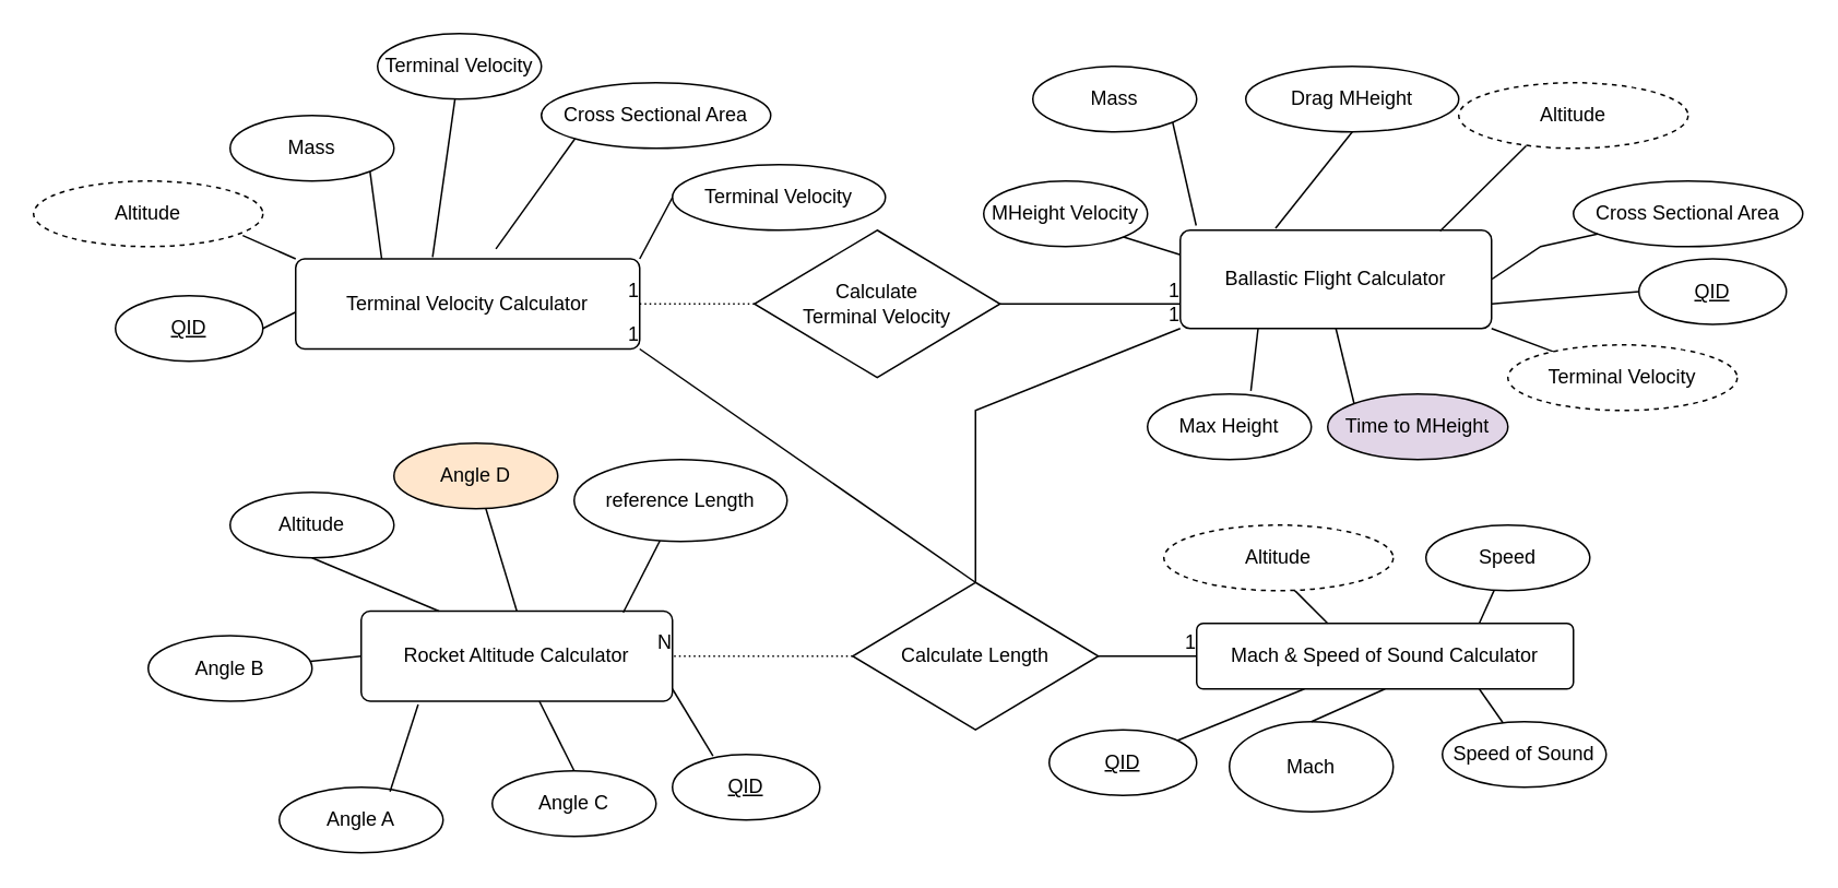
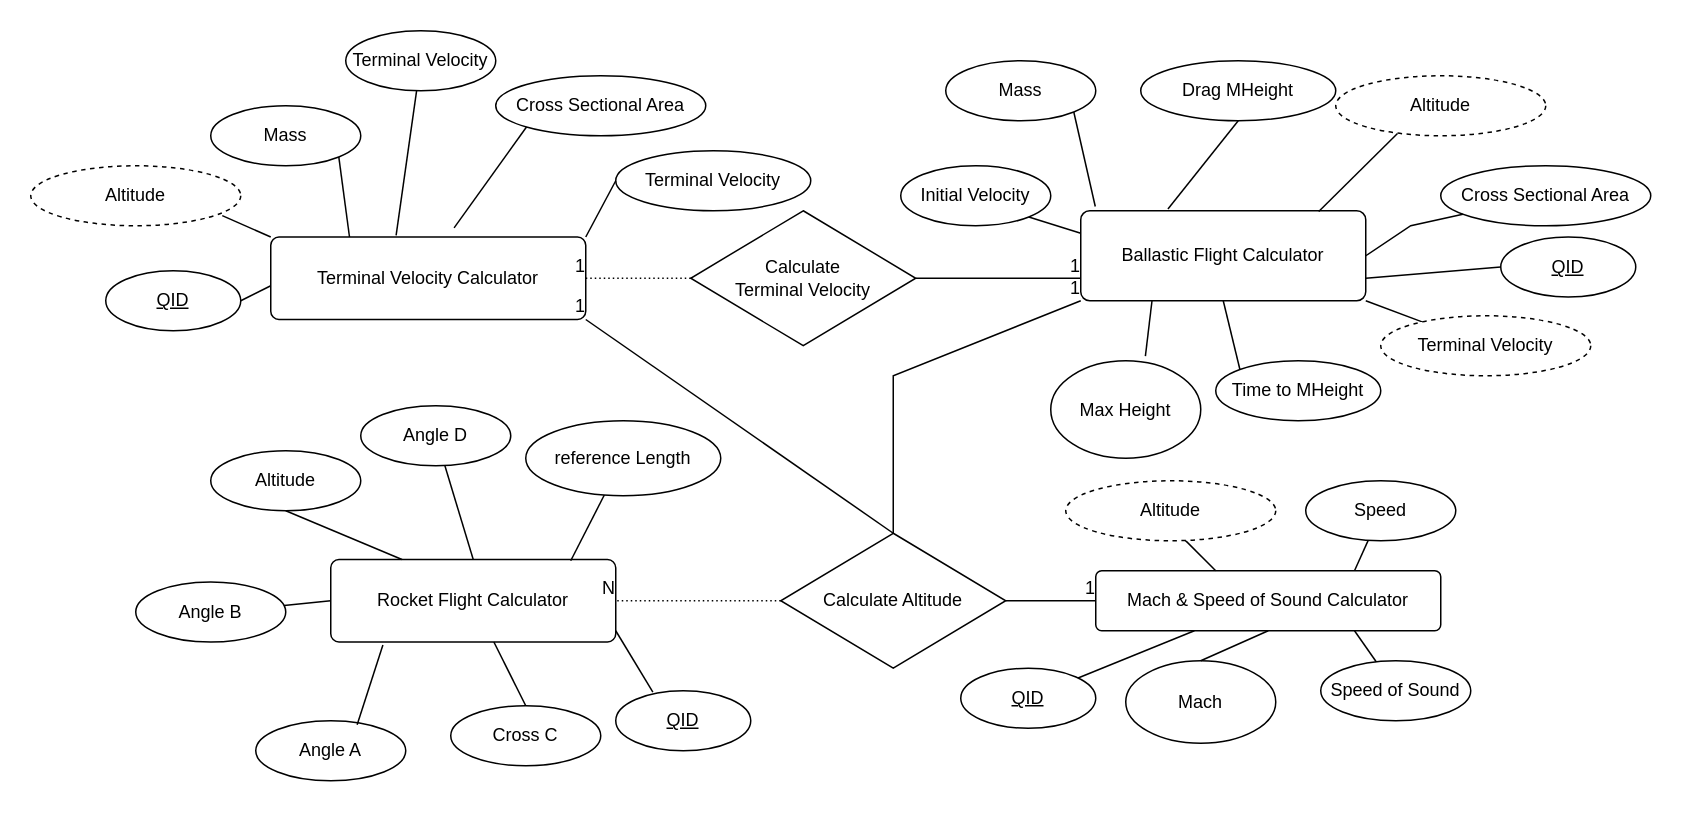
  <mxCell id="0" />
  <mxCell id="1" parent="0" />
  <mxCell id="2" value="Ballastic Flight Calculator" style="rounded=1;arcSize=10;whiteSpace=wrap;html=1;align=center;" vertex="1" parent="1"><mxGeometry x="720" y="140" width="190" height="60" as="geometry" /></mxCell>
  <mxCell id="3" value="Terminal Velocity Calculator" style="rounded=1;arcSize=10;whiteSpace=wrap;html=1;align=center;" vertex="1" parent="1"><mxGeometry x="180" y="157.5" width="210" height="55" as="geometry" /></mxCell>
- <mxCell id="4" value="Rocket Altitude Calculator" style="rounded=1;arcSize=10;whiteSpace=wrap;html=1;align=center;" vertex="1" parent="1"><mxGeometry x="220" y="372.5" width="190" height="55" as="geometry" /></mxCell>
+ <mxCell id="4" value="Rocket Flight Calculator" style="rounded=1;arcSize=10;whiteSpace=wrap;html=1;align=center;" vertex="1" parent="1"><mxGeometry x="220" y="372.5" width="190" height="55" as="geometry" /></mxCell>
  <mxCell id="5" value="Mach &amp;amp; Speed of Sound Calculator" style="rounded=1;arcSize=10;whiteSpace=wrap;html=1;align=center;" vertex="1" parent="1"><mxGeometry x="730" y="380" width="230" height="40" as="geometry" /></mxCell>
- <mxCell id="6" value="Time to MHeight" style="ellipse;whiteSpace=wrap;html=1;align=center;fillColor=#e1d5e7;" vertex="1" parent="1"><mxGeometry x="810" y="240" width="110" height="40" as="geometry" /></mxCell>
- <mxCell id="7" value="Max Height" style="ellipse;whiteSpace=wrap;html=1;align=center;" vertex="1" parent="1"><mxGeometry x="700" y="240" width="100" height="40" as="geometry" /></mxCell>
+ <mxCell id="6" value="Time to MHeight" style="ellipse;whiteSpace=wrap;html=1;align=center;" vertex="1" parent="1"><mxGeometry x="810" y="240" width="110" height="40" as="geometry" /></mxCell>
+ <mxCell id="7" value="Max Height" style="ellipse;whiteSpace=wrap;html=1;align=center;" vertex="1" parent="1"><mxGeometry x="700" y="240" width="100" height="65" as="geometry" /></mxCell>
  <mxCell id="8" value="Drag MHeight" style="ellipse;whiteSpace=wrap;html=1;align=center;" vertex="1" parent="1"><mxGeometry x="760" y="40" width="130" height="40" as="geometry" /></mxCell>
  <mxCell id="9" value="Cross Sectional Area" style="ellipse;whiteSpace=wrap;html=1;align=center;" vertex="1" parent="1"><mxGeometry x="960" y="110" width="140" height="40" as="geometry" /></mxCell>
  <mxCell id="10" value="Mass" style="ellipse;whiteSpace=wrap;html=1;align=center;" vertex="1" parent="1"><mxGeometry x="630" y="40" width="100" height="40" as="geometry" /></mxCell>
- <mxCell id="11" value="MHeight Velocity" style="ellipse;whiteSpace=wrap;html=1;align=center;" vertex="1" parent="1"><mxGeometry x="600" y="110" width="100" height="40" as="geometry" /></mxCell>
+ <mxCell id="11" value="Initial Velocity" style="ellipse;whiteSpace=wrap;html=1;align=center;" vertex="1" parent="1"><mxGeometry x="600" y="110" width="100" height="40" as="geometry" /></mxCell>
  <mxCell id="12" value="" style="endArrow=none;html=1;rounded=0;exitX=1;exitY=0.5;exitDx=0;exitDy=0;" edge="1" parent="1" source="2" target="9"><mxGeometry relative="1" as="geometry"><mxPoint x="980" y="60" as="sourcePoint" /><mxPoint x="1140" y="60" as="targetPoint" /><Array as="points"><mxPoint x="940" y="150" /></Array></mxGeometry></mxCell>
  <mxCell id="13" value="" style="endArrow=none;html=1;rounded=0;exitX=0.835;exitY=0.008;exitDx=0;exitDy=0;exitPerimeter=0;" edge="1" parent="1" source="2"><mxGeometry relative="1" as="geometry"><mxPoint x="1030" y="60" as="sourcePoint" /><mxPoint x="931.16" y="88.526" as="targetPoint" /></mxGeometry></mxCell>
  <mxCell id="14" value="" style="endArrow=none;html=1;rounded=0;entryX=0.5;entryY=1;entryDx=0;entryDy=0;exitX=0.306;exitY=-0.019;exitDx=0;exitDy=0;exitPerimeter=0;" edge="1" parent="1" source="2" target="8"><mxGeometry relative="1" as="geometry"><mxPoint x="990" y="60" as="sourcePoint" /><mxPoint x="1150" y="70" as="targetPoint" /></mxGeometry></mxCell>
  <mxCell id="15" value="" style="endArrow=none;html=1;rounded=0;entryX=1;entryY=1;entryDx=0;entryDy=0;exitX=0.051;exitY=-0.047;exitDx=0;exitDy=0;exitPerimeter=0;" edge="1" parent="1" source="2" target="10"><mxGeometry relative="1" as="geometry"><mxPoint x="1000" y="80" as="sourcePoint" /><mxPoint x="1160" y="80" as="targetPoint" /></mxGeometry></mxCell>
  <mxCell id="16" value="" style="endArrow=none;html=1;rounded=0;entryX=1;entryY=1;entryDx=0;entryDy=0;exitX=0;exitY=0.25;exitDx=0;exitDy=0;" edge="1" parent="1" source="2" target="11"><mxGeometry relative="1" as="geometry"><mxPoint x="720" y="-90" as="sourcePoint" /><mxPoint x="1170" y="90" as="targetPoint" /></mxGeometry></mxCell>
  <mxCell id="17" value="" style="endArrow=none;html=1;rounded=0;entryX=0;entryY=0;entryDx=0;entryDy=0;exitX=0.5;exitY=1;exitDx=0;exitDy=0;" edge="1" parent="1" source="2" target="6"><mxGeometry relative="1" as="geometry"><mxPoint x="1020" y="100" as="sourcePoint" /><mxPoint x="1180" y="100" as="targetPoint" /></mxGeometry></mxCell>
  <mxCell id="18" value="" style="endArrow=none;html=1;rounded=0;exitX=1;exitY=1;exitDx=0;exitDy=0;" edge="1" parent="1" source="2" target="25"><mxGeometry relative="1" as="geometry"><mxPoint x="1030" y="110" as="sourcePoint" /><mxPoint x="1189.236" y="195.797" as="targetPoint" /></mxGeometry></mxCell>
  <mxCell id="19" value="" style="endArrow=none;html=1;rounded=0;exitX=0.25;exitY=1;exitDx=0;exitDy=0;entryX=0.631;entryY=-0.047;entryDx=0;entryDy=0;entryPerimeter=0;" edge="1" parent="1" source="2" target="7"><mxGeometry relative="1" as="geometry"><mxPoint x="1040" y="120" as="sourcePoint" /><mxPoint x="1200" y="120" as="targetPoint" /></mxGeometry></mxCell>
  <mxCell id="20" value="Terminal Velocity" style="ellipse;whiteSpace=wrap;html=1;align=center;" vertex="1" parent="1"><mxGeometry x="230" y="20" width="100" height="40" as="geometry" /></mxCell>
  <mxCell id="21" value="Mass" style="ellipse;whiteSpace=wrap;html=1;align=center;" vertex="1" parent="1"><mxGeometry x="140" y="70" width="100" height="40" as="geometry" /></mxCell>
  <mxCell id="22" value="Cross Sectional Area" style="ellipse;whiteSpace=wrap;html=1;align=center;" vertex="1" parent="1"><mxGeometry x="330" y="50" width="140" height="40" as="geometry" /></mxCell>
  <mxCell id="23" value="Terminal Velocity" style="ellipse;whiteSpace=wrap;html=1;align=center;" vertex="1" parent="1"><mxGeometry x="410" y="100" width="130" height="40" as="geometry" /></mxCell>
  <mxCell id="24" value="Calculate &lt;br&gt;Terminal Velocity" style="shape=rhombus;perimeter=rhombusPerimeter;whiteSpace=wrap;html=1;align=center;" vertex="1" parent="1"><mxGeometry x="460" y="140" width="150" height="90" as="geometry" /></mxCell>
  <mxCell id="25" value="&lt;span style=&quot;&quot;&gt;Terminal Velocity&lt;/span&gt;" style="ellipse;whiteSpace=wrap;html=1;align=center;dashed=1;" vertex="1" parent="1"><mxGeometry x="920" y="210" width="140" height="40" as="geometry" /></mxCell>
  <mxCell id="26" value="" style="endArrow=none;html=1;rounded=0;exitX=0.398;exitY=-0.019;exitDx=0;exitDy=0;exitPerimeter=0;" edge="1" parent="1" source="3" target="20"><mxGeometry relative="1" as="geometry"><mxPoint x="800" y="-231.11" as="sourcePoint" /><mxPoint x="960" y="-231.11" as="targetPoint" /></mxGeometry></mxCell>
  <mxCell id="27" value="" style="endArrow=none;html=1;rounded=0;exitX=0.582;exitY=-0.111;exitDx=0;exitDy=0;exitPerimeter=0;entryX=0;entryY=1;entryDx=0;entryDy=0;" edge="1" parent="1" source="3" target="22"><mxGeometry relative="1" as="geometry"><mxPoint x="1110" y="-130" as="sourcePoint" /><mxPoint x="1270" y="-130" as="targetPoint" /></mxGeometry></mxCell>
  <mxCell id="28" value="" style="endArrow=none;html=1;rounded=0;exitX=0;exitY=0;exitDx=0;exitDy=0;entryX=0.912;entryY=0.832;entryDx=0;entryDy=0;entryPerimeter=0;" edge="1" parent="1" source="3" target="61"><mxGeometry relative="1" as="geometry"><mxPoint x="1120" y="-120" as="sourcePoint" /><mxPoint x="105.146" y="174.226" as="targetPoint" /></mxGeometry></mxCell>
  <mxCell id="29" value="" style="endArrow=none;html=1;rounded=0;exitX=0.25;exitY=0;exitDx=0;exitDy=0;entryX=1;entryY=1;entryDx=0;entryDy=0;" edge="1" parent="1" source="3" target="21"><mxGeometry relative="1" as="geometry"><mxPoint x="1130" y="-110" as="sourcePoint" /><mxPoint x="1290" y="-110" as="targetPoint" /></mxGeometry></mxCell>
  <mxCell id="30" value="" style="endArrow=none;html=1;rounded=0;exitX=1;exitY=0;exitDx=0;exitDy=0;entryX=0;entryY=0.5;entryDx=0;entryDy=0;" edge="1" parent="1" source="3" target="23"><mxGeometry relative="1" as="geometry"><mxPoint x="1140" y="-100" as="sourcePoint" /><mxPoint x="1300" y="-100" as="targetPoint" /></mxGeometry></mxCell>
  <mxCell id="31" value="Altitude" style="ellipse;whiteSpace=wrap;html=1;align=center;" vertex="1" parent="1"><mxGeometry x="140" y="300" width="100" height="40" as="geometry" /></mxCell>
  <mxCell id="32" value="reference Length" style="ellipse;whiteSpace=wrap;html=1;align=center;" vertex="1" parent="1"><mxGeometry x="350" y="280" width="130" height="50" as="geometry" /></mxCell>
- <mxCell id="33" value="Angle D" style="ellipse;whiteSpace=wrap;html=1;align=center;fillColor=#ffe6cc;" vertex="1" parent="1"><mxGeometry x="240" y="270" width="100" height="40" as="geometry" /></mxCell>
- <mxCell id="34" value="Angle C" style="ellipse;whiteSpace=wrap;html=1;align=center;" vertex="1" parent="1"><mxGeometry x="300" y="470" width="100" height="40" as="geometry" /></mxCell>
+ <mxCell id="33" value="Angle D" style="ellipse;whiteSpace=wrap;html=1;align=center;" vertex="1" parent="1"><mxGeometry x="240" y="270" width="100" height="40" as="geometry" /></mxCell>
+ <mxCell id="34" value="Cross C" style="ellipse;whiteSpace=wrap;html=1;align=center;" vertex="1" parent="1"><mxGeometry x="300" y="470" width="100" height="40" as="geometry" /></mxCell>
  <mxCell id="35" value="Angle B" style="ellipse;whiteSpace=wrap;html=1;align=center;" vertex="1" parent="1"><mxGeometry x="90" y="387.5" width="100" height="40" as="geometry" /></mxCell>
  <mxCell id="36" value="Angle A" style="ellipse;whiteSpace=wrap;html=1;align=center;" vertex="1" parent="1"><mxGeometry y="480" width="100" height="40" as="geometry" x="170" /></mxCell>
  <mxCell id="37" value="" style="endArrow=none;html=1;rounded=0;exitX=0.183;exitY=1.036;exitDx=0;exitDy=0;entryX=0.676;entryY=0.068;entryDx=0;entryDy=0;entryPerimeter=0;exitPerimeter=0;" edge="1" parent="1" source="4" target="36"><mxGeometry relative="1" as="geometry"><mxPoint x="1521.83" y="135" as="sourcePoint" /><mxPoint x="1570.003" y="215.288" as="targetPoint" /></mxGeometry></mxCell>
  <mxCell id="38" value="" style="endArrow=none;html=1;rounded=0;entryX=0.842;entryY=0.015;entryDx=0;entryDy=0;entryPerimeter=0;" edge="1" parent="1" source="32" target="4"><mxGeometry relative="1" as="geometry"><mxPoint x="1681.83" y="-70" as="sourcePoint" /><mxPoint x="1730.003" y="10.288" as="targetPoint" /></mxGeometry></mxCell>
  <mxCell id="39" value="" style="endArrow=none;html=1;rounded=0;exitX=0.5;exitY=0;exitDx=0;exitDy=0;" edge="1" parent="1" source="34" target="4"><mxGeometry relative="1" as="geometry"><mxPoint x="600" y="570" as="sourcePoint" /><mxPoint x="590" y="530" as="targetPoint" /></mxGeometry></mxCell>
  <mxCell id="40" value="" style="endArrow=none;html=1;rounded=0;exitX=0.5;exitY=1;exitDx=0;exitDy=0;entryX=0.25;entryY=0;entryDx=0;entryDy=0;" edge="1" parent="1" source="31" target="4"><mxGeometry relative="1" as="geometry"><mxPoint x="1520" y="-40" as="sourcePoint" /><mxPoint x="1568.173" y="40.288" as="targetPoint" /></mxGeometry></mxCell>
  <mxCell id="41" value="" style="endArrow=none;html=1;rounded=0;entryX=0.5;entryY=0;entryDx=0;entryDy=0;" edge="1" parent="1" source="33" target="4"><mxGeometry relative="1" as="geometry"><mxPoint x="1620" y="17.36" as="sourcePoint" /><mxPoint x="1668.173" y="97.648" as="targetPoint" /></mxGeometry></mxCell>
  <mxCell id="42" value="" style="endArrow=none;html=1;rounded=0;exitX=0;exitY=0.5;exitDx=0;exitDy=0;" edge="1" parent="1" source="4" target="35"><mxGeometry relative="1" as="geometry"><mxPoint x="1640" y="140" as="sourcePoint" /><mxPoint x="1547.6" y="222.72" as="targetPoint" /></mxGeometry></mxCell>
  <mxCell id="43" value="Speed" style="ellipse;whiteSpace=wrap;html=1;align=center;" vertex="1" parent="1"><mxGeometry x="870" y="320" width="100" height="40" as="geometry" /></mxCell>
  <mxCell id="44" value="Speed of Sound" style="ellipse;whiteSpace=wrap;html=1;align=center;" vertex="1" parent="1"><mxGeometry x="880" y="440" width="100" height="40" as="geometry" /></mxCell>
  <mxCell id="45" value="Mach" style="ellipse;whiteSpace=wrap;html=1;align=center;" vertex="1" parent="1"><mxGeometry x="750" y="440" width="100" height="55" as="geometry" /></mxCell>
  <mxCell id="46" value="" style="endArrow=none;html=1;rounded=0;" edge="1" parent="1"><mxGeometry relative="1" as="geometry"><mxPoint x="810" y="380" as="sourcePoint" /><mxPoint x="788.57" y="358.57" as="targetPoint" /></mxGeometry></mxCell>
  <mxCell id="47" value="" style="endArrow=none;html=1;rounded=0;entryX=0.75;entryY=0;entryDx=0;entryDy=0;" edge="1" parent="1" source="43" target="5"><mxGeometry relative="1" as="geometry"><mxPoint x="1085" y="140" as="sourcePoint" /><mxPoint x="1066.364" y="235.766" as="targetPoint" /></mxGeometry></mxCell>
  <mxCell id="48" value="" style="endArrow=none;html=1;rounded=0;entryX=0.5;entryY=1;entryDx=0;entryDy=0;exitX=0.5;exitY=0;exitDx=0;exitDy=0;" edge="1" parent="1" source="45" target="5"><mxGeometry relative="1" as="geometry"><mxPoint x="1095" y="150" as="sourcePoint" /><mxPoint x="1076.364" y="245.766" as="targetPoint" /></mxGeometry></mxCell>
  <mxCell id="49" value="" style="endArrow=none;html=1;rounded=0;exitX=0.75;exitY=1;exitDx=0;exitDy=0;" edge="1" parent="1" source="5" target="44"><mxGeometry relative="1" as="geometry"><mxPoint x="596.82" y="427" as="sourcePoint" /><mxPoint x="550.314" y="339.57" as="targetPoint" /></mxGeometry></mxCell>
- <mxCell id="50" value="Calculate Length" style="shape=rhombus;perimeter=rhombusPerimeter;whiteSpace=wrap;html=1;align=center;" vertex="1" parent="1"><mxGeometry x="520" y="355" width="150" height="90" as="geometry" /></mxCell>
+ <mxCell id="50" value="Calculate Altitude" style="shape=rhombus;perimeter=rhombusPerimeter;whiteSpace=wrap;html=1;align=center;" vertex="1" parent="1"><mxGeometry x="520" y="355" width="150" height="90" as="geometry" /></mxCell>
  <mxCell id="51" value="" style="endArrow=none;html=1;rounded=0;exitX=1;exitY=0.5;exitDx=0;exitDy=0;entryX=0;entryY=0.75;entryDx=0;entryDy=0;" edge="1" parent="1" source="24" target="2"><mxGeometry relative="1" as="geometry"><mxPoint x="770" y="360" as="sourcePoint" /><mxPoint x="930" y="360" as="targetPoint" /></mxGeometry></mxCell>
  <mxCell id="52" value="1" style="resizable=0;html=1;align=right;verticalAlign=bottom;" connectable="0" vertex="1" parent="51"><mxGeometry x="1" relative="1" as="geometry" /></mxCell>
  <mxCell id="53" value="" style="endArrow=none;html=1;rounded=0;dashed=1;dashPattern=1 2;entryX=1;entryY=0.5;entryDx=0;entryDy=0;exitX=0;exitY=0.5;exitDx=0;exitDy=0;" edge="1" parent="1" source="24" target="3"><mxGeometry relative="1" as="geometry"><mxPoint x="440" y="220" as="sourcePoint" /><mxPoint x="470" y="184" as="targetPoint" /></mxGeometry></mxCell>
  <mxCell id="54" value="1" style="resizable=0;html=1;align=right;verticalAlign=bottom;" connectable="0" vertex="1" parent="53"><mxGeometry x="1" relative="1" as="geometry" /></mxCell>
  <mxCell id="55" value="" style="endArrow=none;html=1;rounded=0;exitX=1;exitY=0.5;exitDx=0;exitDy=0;entryX=0;entryY=0.5;entryDx=0;entryDy=0;" edge="1" parent="1" source="50" target="5"><mxGeometry relative="1" as="geometry"><mxPoint x="770" y="370" as="sourcePoint" /><mxPoint x="930" y="370" as="targetPoint" /></mxGeometry></mxCell>
  <mxCell id="56" value="1" style="resizable=0;html=1;align=right;verticalAlign=bottom;" connectable="0" vertex="1" parent="55"><mxGeometry x="1" relative="1" as="geometry" /></mxCell>
  <mxCell id="57" value="" style="endArrow=none;html=1;rounded=0;exitX=0.5;exitY=0;exitDx=0;exitDy=0;entryX=0;entryY=1;entryDx=0;entryDy=0;" edge="1" parent="1" source="50" target="2"><mxGeometry relative="1" as="geometry"><mxPoint x="710" y="410" as="sourcePoint" /><mxPoint x="850" y="410" as="targetPoint" /><Array as="points"><mxPoint x="595" y="250" /></Array></mxGeometry></mxCell>
  <mxCell id="58" value="1" style="resizable=0;html=1;align=right;verticalAlign=bottom;" connectable="0" vertex="1" parent="57"><mxGeometry x="1" relative="1" as="geometry" /></mxCell>
  <mxCell id="59" value="" style="endArrow=none;html=1;rounded=0;entryX=1;entryY=1;entryDx=0;entryDy=0;exitX=0.5;exitY=0;exitDx=0;exitDy=0;" edge="1" parent="1" source="50" target="3"><mxGeometry relative="1" as="geometry"><mxPoint x="540" y="230" as="sourcePoint" /><mxPoint x="700" y="230" as="targetPoint" /></mxGeometry></mxCell>
  <mxCell id="60" value="1" style="resizable=0;html=1;align=right;verticalAlign=bottom;" connectable="0" vertex="1" parent="59"><mxGeometry x="1" relative="1" as="geometry" /></mxCell>
  <mxCell id="61" value="&lt;span style=&quot;&quot;&gt;Altitude&lt;/span&gt;" style="ellipse;whiteSpace=wrap;html=1;align=center;dashed=1;" vertex="1" parent="1"><mxGeometry x="20" y="110" width="140" height="40" as="geometry" /></mxCell>
  <mxCell id="62" value="&lt;span style=&quot;&quot;&gt;Altitude&lt;/span&gt;" style="ellipse;whiteSpace=wrap;html=1;align=center;dashed=1;" vertex="1" parent="1"><mxGeometry x="710" y="320" width="140" height="40" as="geometry" /></mxCell>
  <mxCell id="63" value="" style="endArrow=none;html=1;rounded=0;dashed=1;dashPattern=1 2;entryX=1;entryY=0.5;entryDx=0;entryDy=0;exitX=0;exitY=0.5;exitDx=0;exitDy=0;" edge="1" parent="1" source="50" target="4"><mxGeometry relative="1" as="geometry"><mxPoint x="540" y="240" as="sourcePoint" /><mxPoint x="700" y="240" as="targetPoint" /></mxGeometry></mxCell>
  <mxCell id="64" value="N" style="resizable=0;html=1;align=right;verticalAlign=bottom;" connectable="0" vertex="1" parent="63"><mxGeometry x="1" relative="1" as="geometry" /></mxCell>
  <mxCell id="65" value="&lt;span style=&quot;&quot;&gt;Altitude&lt;/span&gt;" style="ellipse;whiteSpace=wrap;html=1;align=center;dashed=1;" vertex="1" parent="1"><mxGeometry x="890" y="50" width="140" height="40" as="geometry" /></mxCell>
  <mxCell id="66" value="QID" style="ellipse;whiteSpace=wrap;html=1;align=center;fontStyle=4;" vertex="1" parent="1"><mxGeometry x="1000" y="157.5" width="90" height="40" as="geometry" /></mxCell>
  <mxCell id="67" value="" style="endArrow=none;html=1;rounded=0;exitX=1;exitY=0.75;exitDx=0;exitDy=0;entryX=0;entryY=0.5;entryDx=0;entryDy=0;" edge="1" parent="1" source="2" target="66"><mxGeometry relative="1" as="geometry"><mxPoint x="920" y="180" as="sourcePoint" /><mxPoint x="994.704" y="155.248" as="targetPoint" /></mxGeometry></mxCell>
  <mxCell id="68" value="QID" style="ellipse;whiteSpace=wrap;html=1;align=center;fontStyle=4;" vertex="1" parent="1"><mxGeometry x="70" y="180" width="90" height="40" as="geometry" /></mxCell>
  <mxCell id="69" value="QID" style="ellipse;whiteSpace=wrap;html=1;align=center;fontStyle=4;" vertex="1" parent="1"><mxGeometry x="410" y="460" width="90" height="40" as="geometry" /></mxCell>
  <mxCell id="70" value="QID" style="ellipse;whiteSpace=wrap;html=1;align=center;fontStyle=4;" vertex="1" parent="1"><mxGeometry x="640" y="445" width="90" height="40" as="geometry" /></mxCell>
  <mxCell id="71" value="" style="endArrow=none;html=1;rounded=0;" edge="1" parent="1" source="5" target="70"><mxGeometry relative="1" as="geometry"><mxPoint x="732.32" y="454.22" as="sourcePoint" /><mxPoint x="700" y="440" as="targetPoint" /></mxGeometry></mxCell>
  <mxCell id="72" value="" style="endArrow=none;html=1;rounded=0;exitX=0.275;exitY=0.024;exitDx=0;exitDy=0;exitPerimeter=0;" edge="1" parent="1" source="69"><mxGeometry relative="1" as="geometry"><mxPoint x="442.32" y="445" as="sourcePoint" /><mxPoint x="410" y="420" as="targetPoint" /></mxGeometry></mxCell>
  <mxCell id="73" value="" style="endArrow=none;html=1;rounded=0;entryX=1;entryY=0.5;entryDx=0;entryDy=0;" edge="1" parent="1" target="68"><mxGeometry relative="1" as="geometry"><mxPoint x="180" y="190" as="sourcePoint" /><mxPoint x="177.68" y="173.28" as="targetPoint" /></mxGeometry></mxCell>
